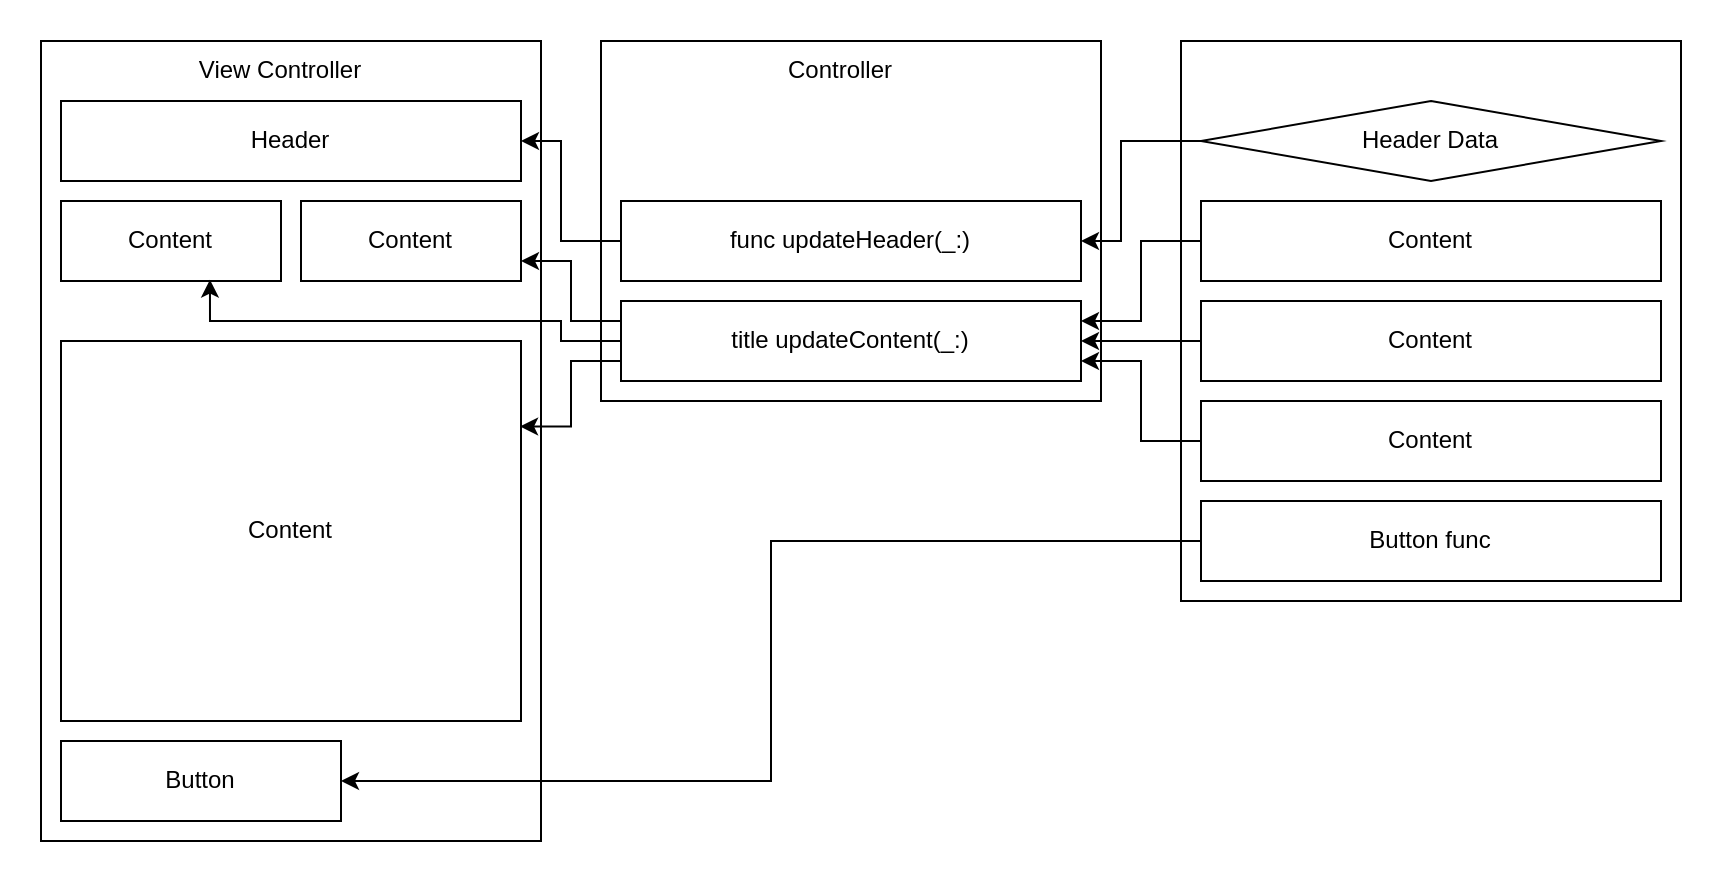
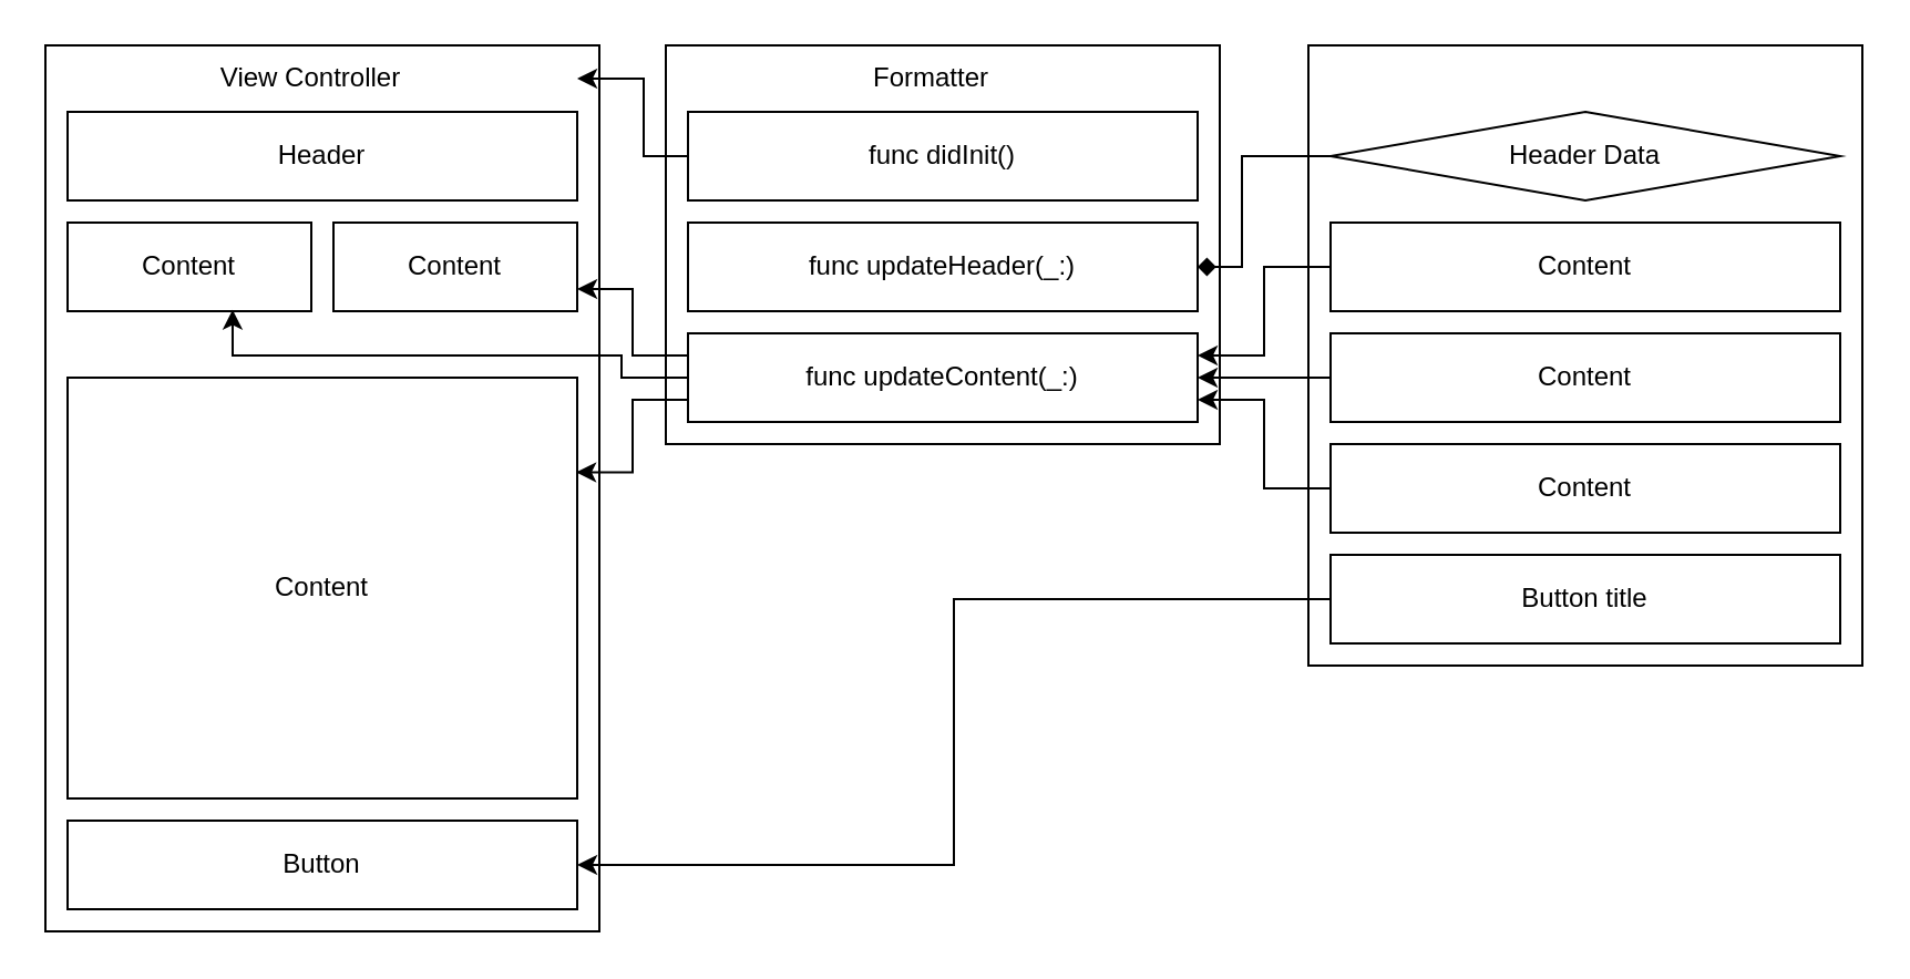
  <mxCell id="0" />
  <mxCell id="1" parent="0" />
  <mxCell id="2" value="" style="rounded=0;whiteSpace=wrap;html=1;fillColor=none;" vertex="1" parent="1"><mxGeometry x="20" y="20" width="250" height="400" as="geometry" /></mxCell>
  <mxCell id="3" value="View Controller" style="text;html=1;strokeColor=none;fillColor=none;align=center;verticalAlign=middle;whiteSpace=wrap;rounded=0;" vertex="1" parent="1"><mxGeometry x="20" y="20" width="240" height="30" as="geometry" /></mxCell>
  <mxCell id="4" value="Header" style="rounded=0;whiteSpace=wrap;html=1;fillColor=none;" vertex="1" parent="1"><mxGeometry x="30" y="50" width="230" height="40" as="geometry" /></mxCell>
  <mxCell id="5" value="Content" style="rounded=0;whiteSpace=wrap;html=1;fillColor=none;" vertex="1" parent="1"><mxGeometry x="30" y="100" width="110" height="40" as="geometry" /></mxCell>
  <mxCell id="6" value="Content" style="rounded=0;whiteSpace=wrap;html=1;fillColor=none;" vertex="1" parent="1"><mxGeometry x="150" y="100" width="110" height="40" as="geometry" /></mxCell>
  <mxCell id="7" value="Content" style="rounded=0;whiteSpace=wrap;html=1;fillColor=none;" vertex="1" parent="1"><mxGeometry x="30" y="170" width="230" height="190" as="geometry" /></mxCell>
- <mxCell id="8" value="Button" style="rounded=0;whiteSpace=wrap;html=1;fillColor=none;" vertex="1" parent="1"><mxGeometry x="30" y="370" width="140" height="40" as="geometry" /></mxCell>
+ <mxCell id="8" value="Button" style="rounded=0;whiteSpace=wrap;html=1;fillColor=none;" vertex="1" parent="1"><mxGeometry x="30" y="370" width="230" height="40" as="geometry" /></mxCell>
  <mxCell id="9" value="" style="rounded=0;whiteSpace=wrap;html=1;fillColor=none;" vertex="1" parent="1"><mxGeometry x="300" y="20" width="250" height="180" as="geometry" /></mxCell>
- <mxCell id="10" value="Controller&lt;br&gt;" style="text;html=1;strokeColor=none;fillColor=none;align=center;verticalAlign=middle;whiteSpace=wrap;rounded=0;" vertex="1" parent="1"><mxGeometry x="300" y="20" width="240" height="30" as="geometry" /></mxCell>
- <mxCell id="13" style="edgeStyle=orthogonalEdgeStyle;rounded=0;orthogonalLoop=1;jettySize=auto;html=1;entryX=1;entryY=0.5;entryDx=0;entryDy=0;" edge="1" parent="1" source="14" target="4"><mxGeometry relative="1" as="geometry"><Array as="points"><mxPoint x="280" y="120" /><mxPoint x="280" y="70" /></Array></mxGeometry></mxCell>
+ <mxCell id="10" value="Formatter&lt;br&gt;" style="text;html=1;strokeColor=none;fillColor=none;align=center;verticalAlign=middle;whiteSpace=wrap;rounded=0;" vertex="1" parent="1"><mxGeometry x="300" y="20" width="240" height="30" as="geometry" /></mxCell>
+ <mxCell id="11" style="edgeStyle=orthogonalEdgeStyle;rounded=0;orthogonalLoop=1;jettySize=auto;html=1;" edge="1" parent="1" source="12" target="3"><mxGeometry relative="1" as="geometry"><Array as="points"><mxPoint x="290" y="70" /><mxPoint x="290" y="35" /></Array></mxGeometry></mxCell>
+ <mxCell id="12" value="func didInit()" style="rounded=0;whiteSpace=wrap;html=1;fillColor=none;" vertex="1" parent="1"><mxGeometry x="310" y="50" width="230" height="40" as="geometry" /></mxCell>
  <mxCell id="14" value="func updateHeader(_:)" style="rounded=0;whiteSpace=wrap;html=1;fillColor=none;" vertex="1" parent="1"><mxGeometry x="310" y="100" width="230" height="40" as="geometry" /></mxCell>
  <mxCell id="15" style="edgeStyle=orthogonalEdgeStyle;rounded=0;orthogonalLoop=1;jettySize=auto;html=1;exitX=0;exitY=0.75;exitDx=0;exitDy=0;entryX=0.998;entryY=0.225;entryDx=0;entryDy=0;entryPerimeter=0;" edge="1" parent="1" source="18" target="7"><mxGeometry relative="1" as="geometry"><Array as="points"><mxPoint x="285" y="180" /><mxPoint x="285" y="213" /></Array></mxGeometry></mxCell>
  <mxCell id="16" style="edgeStyle=orthogonalEdgeStyle;rounded=0;orthogonalLoop=1;jettySize=auto;html=1;exitX=0;exitY=0.5;exitDx=0;exitDy=0;entryX=0.677;entryY=0.983;entryDx=0;entryDy=0;entryPerimeter=0;" edge="1" parent="1" source="18" target="5"><mxGeometry relative="1" as="geometry"><Array as="points"><mxPoint x="280" y="170" /><mxPoint x="280" y="160" /><mxPoint x="105" y="160" /></Array></mxGeometry></mxCell>
  <mxCell id="17" style="edgeStyle=orthogonalEdgeStyle;rounded=0;orthogonalLoop=1;jettySize=auto;html=1;entryX=1;entryY=0.75;entryDx=0;entryDy=0;" edge="1" parent="1" source="18" target="6"><mxGeometry relative="1" as="geometry"><Array as="points"><mxPoint x="285" y="160" /><mxPoint x="285" y="130" /></Array></mxGeometry></mxCell>
- <mxCell id="18" value="title updateContent(_:)" style="rounded=0;whiteSpace=wrap;html=1;fillColor=none;" vertex="1" parent="1"><mxGeometry x="310" y="150" width="230" height="40" as="geometry" /></mxCell>
+ <mxCell id="18" value="func updateContent(_:)" style="rounded=0;whiteSpace=wrap;html=1;fillColor=none;" vertex="1" parent="1"><mxGeometry x="310" y="150" width="230" height="40" as="geometry" /></mxCell>
  <mxCell id="19" value="" style="rounded=0;whiteSpace=wrap;html=1;fillColor=none;" vertex="1" parent="1"><mxGeometry x="590" y="20" width="250" height="280" as="geometry" /></mxCell>
- <mxCell id="20" style="edgeStyle=orthogonalEdgeStyle;rounded=0;orthogonalLoop=1;jettySize=auto;html=1;entryX=1;entryY=0.5;entryDx=0;entryDy=0;" edge="1" parent="1" source="21" target="14"><mxGeometry relative="1" as="geometry"><Array as="points"><mxPoint x="560" y="70" /><mxPoint x="560" y="120" /></Array></mxGeometry></mxCell>
+ <mxCell id="20" style="edgeStyle=orthogonalEdgeStyle;rounded=0;orthogonalLoop=1;jettySize=auto;html=1;entryX=1;entryY=0.5;entryDx=0;entryDy=0;endArrow=diamond;" edge="1" parent="1" source="21" target="14"><mxGeometry relative="1" as="geometry"><Array as="points"><mxPoint x="560" y="70" /><mxPoint x="560" y="120" /></Array></mxGeometry></mxCell>
  <mxCell id="21" value="Header Data" style="rhombus;whiteSpace=wrap;html=1;fillColor=none;" vertex="1" parent="1"><mxGeometry x="600" y="50" width="230" height="40" as="geometry" /></mxCell>
  <mxCell id="22" style="edgeStyle=orthogonalEdgeStyle;rounded=0;orthogonalLoop=1;jettySize=auto;html=1;exitX=0;exitY=0.5;exitDx=0;exitDy=0;entryX=1;entryY=0.25;entryDx=0;entryDy=0;" edge="1" parent="1" source="23" target="18"><mxGeometry relative="1" as="geometry" /></mxCell>
  <mxCell id="23" value="Content" style="rounded=0;whiteSpace=wrap;html=1;fillColor=none;" vertex="1" parent="1"><mxGeometry x="600" y="100" width="230" height="40" as="geometry" /></mxCell>
  <mxCell id="24" style="edgeStyle=orthogonalEdgeStyle;rounded=0;orthogonalLoop=1;jettySize=auto;html=1;entryX=1;entryY=0.5;entryDx=0;entryDy=0;" edge="1" parent="1" source="25" target="18"><mxGeometry relative="1" as="geometry" /></mxCell>
  <mxCell id="25" value="Content" style="rounded=0;whiteSpace=wrap;html=1;fillColor=none;" vertex="1" parent="1"><mxGeometry x="600" y="150" width="230" height="40" as="geometry" /></mxCell>
  <mxCell id="26" style="edgeStyle=orthogonalEdgeStyle;rounded=0;orthogonalLoop=1;jettySize=auto;html=1;entryX=1;entryY=0.5;entryDx=0;entryDy=0;" edge="1" parent="1" source="27" target="8"><mxGeometry relative="1" as="geometry" /></mxCell>
- <mxCell id="27" value="Button func" style="rounded=0;whiteSpace=wrap;html=1;fillColor=none;" vertex="1" parent="1"><mxGeometry x="600" y="250" width="230" height="40" as="geometry" /></mxCell>
+ <mxCell id="27" value="Button title" style="rounded=0;whiteSpace=wrap;html=1;fillColor=none;" vertex="1" parent="1"><mxGeometry x="600" y="250" width="230" height="40" as="geometry" /></mxCell>
  <mxCell id="28" style="edgeStyle=orthogonalEdgeStyle;rounded=0;orthogonalLoop=1;jettySize=auto;html=1;entryX=1;entryY=0.75;entryDx=0;entryDy=0;" edge="1" parent="1" source="29" target="18"><mxGeometry relative="1" as="geometry" /></mxCell>
  <mxCell id="29" value="Content" style="rounded=0;whiteSpace=wrap;html=1;fillColor=none;" vertex="1" parent="1"><mxGeometry x="600" y="200" width="230" height="40" as="geometry" /></mxCell>
